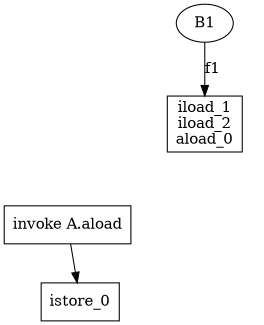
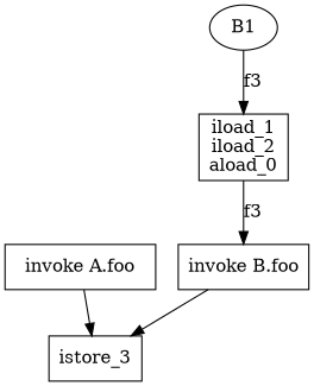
  digraph {
    node [shape=box]
    n1 [label="iload_1\niload_2\naload_0"]
+   n2 [label="invoke B.foo"]
    B1 [shape=""]
-   n4 [label="invoke A.aload"]
-   n5 [label=istore_0]
-   B1 -> n1 [label=f1]
+   n4 [label="invoke A.foo"]
+   n5 [label=istore_3]
+   n1 -> n2 [label=f3]
+   n2 -> n5
+   B1 -> n1 [label=f3]
    n4 -> n5
  }
